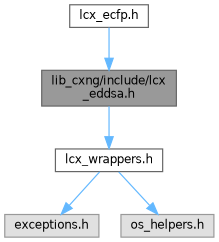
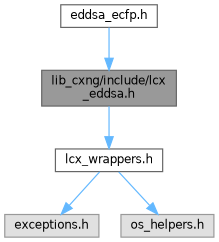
  digraph {
    node [color=grey40 fillcolor=white fontname=Helvetica fontsize=10 shape=box style=filled]
    edge [color=steelblue1 fontname=Helvetica fontsize=10 labelfontname=Helvetica labelfontsize=10 style=solid]
    n1 [color=gray40 fillcolor=grey60 fontcolor=black height=0.2 label="lib_cxng/include/lcx\l_eddsa.h" width=0.4]
    n2 [height=0.2 label="lcx_wrappers.h" width=0.4]
-   n3 [height=0.2 label="lcx_ecfp.h" width=0.4]
+   n3 [height=0.2 label="eddsa_ecfp.h" width=0.4]
    n4 [color=grey60 fillcolor="#E0E0E0" height=0.2 label="exceptions.h" width=0.4]
    n5 [color=grey60 fillcolor="#E0E0E0" height=0.2 label="os_helpers.h" width=0.4]
    n1 -> n2
    n2 -> n4
    n2 -> n5
    n3 -> n1
  }
